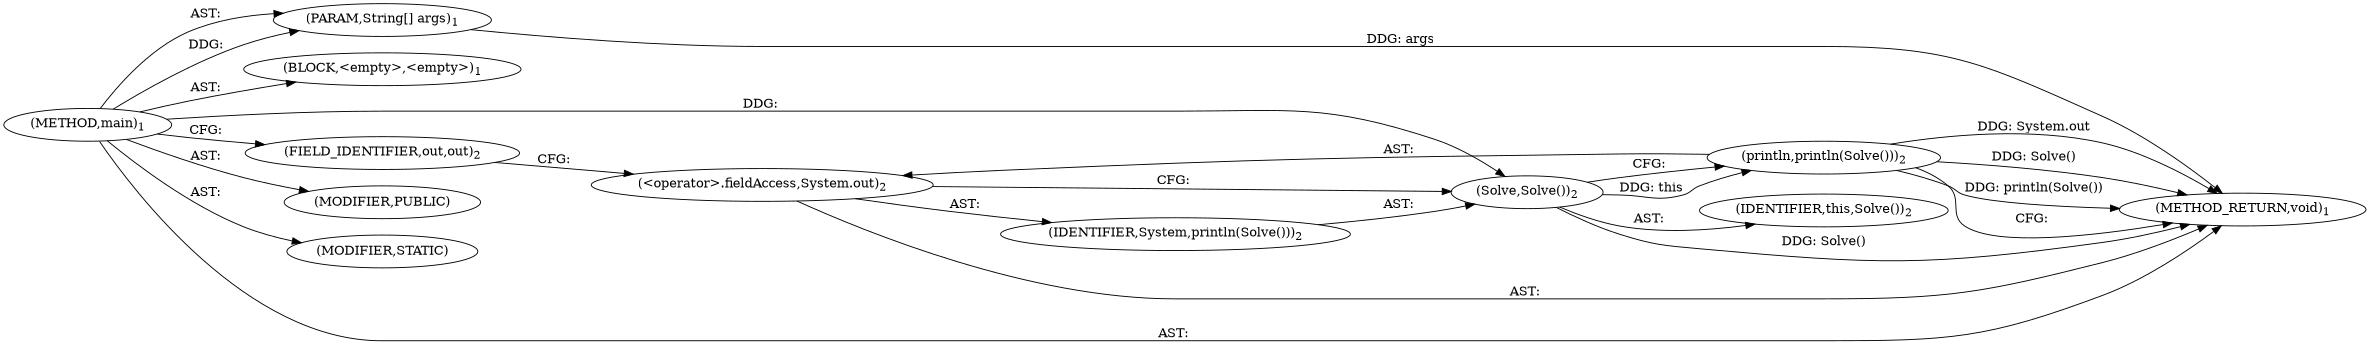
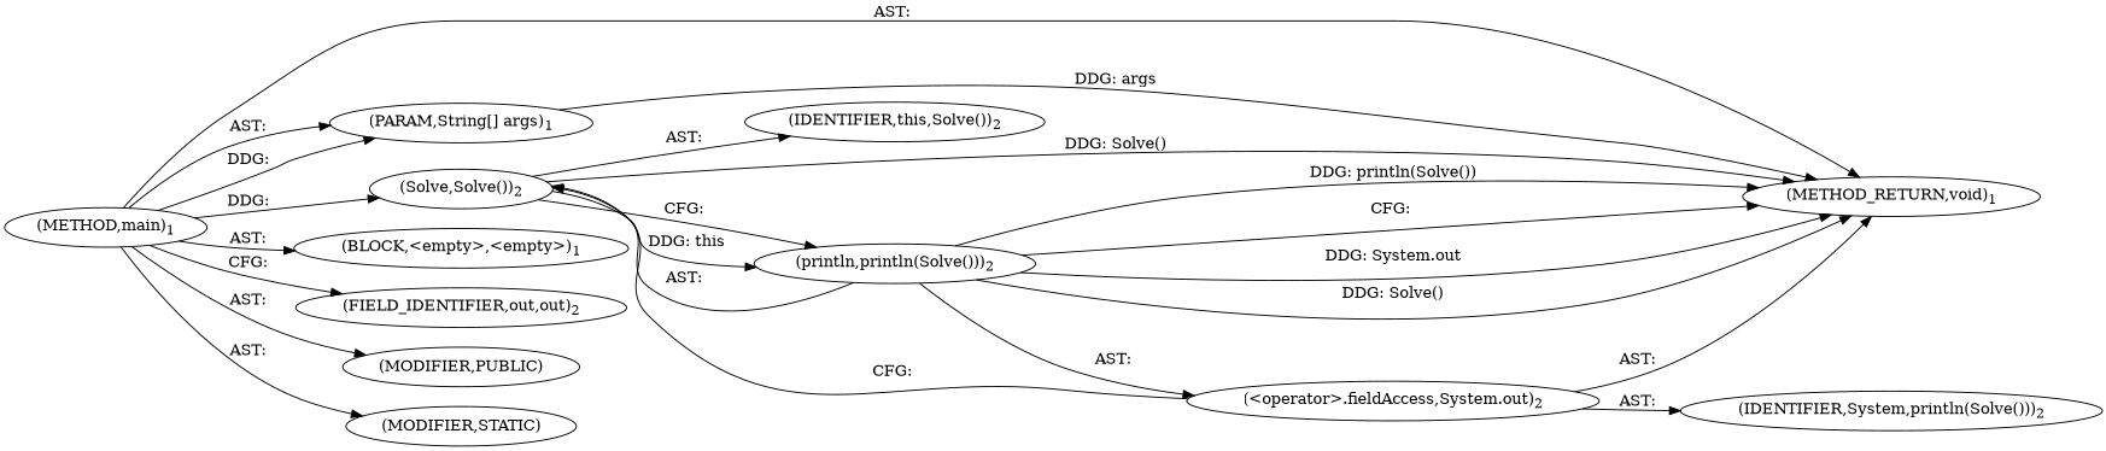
  digraph {
    rankdir=LR
    n1 [label=<(METHOD,main)<SUB>1</SUB>>]
    n2 [label=<(PARAM,String[] args)<SUB>1</SUB>>]
    n3 [label=<(BLOCK,&lt;empty&gt;,&lt;empty&gt;)<SUB>1</SUB>>]
    n4 [label=<(FIELD_IDENTIFIER,out,out)<SUB>2</SUB>>]
    n5 [label=<(Solve,Solve())<SUB>2</SUB>>]
    n6 [label=<(MODIFIER,PUBLIC)>]
    n7 [label=<(MODIFIER,STATIC)>]
    n8 [label=<(METHOD_RETURN,void)<SUB>1</SUB>>]
    n9 [label=<(&lt;operator&gt;.fieldAccess,System.out)<SUB>2</SUB>>]
    n10 [label=<(println,println(Solve()))<SUB>2</SUB>>]
    n11 [label=<(IDENTIFIER,this,Solve())<SUB>2</SUB>>]
    n12 [label=<(IDENTIFIER,System,println(Solve()))<SUB>2</SUB>>]
    n1 -> n2 [label="AST: "]
    n1 -> n2 [label="DDG: "]
    n1 -> n3 [label="AST: "]
    n1 -> n4 [label="CFG: "]
    n1 -> n5 [label="DDG: "]
    n1 -> n6 [label="AST: "]
    n1 -> n7 [label="AST: "]
    n1 -> n8 [label="AST: "]
    n2 -> n8 [label="DDG: args"]
-   n4 -> n9 [label="CFG: "]
    n5 -> n8 [label="DDG: Solve()"]
    n5 -> n10 [label="CFG: "]
    n5 -> n10 [label="DDG: this"]
    n5 -> n11 [label="AST: "]
    n9 -> n5 [label="CFG: "]
    n9 -> n8 [label="AST: "]
    n9 -> n12 [label="AST: "]
-   n12 -> n5 [label="AST: "]
+   n10 -> n5 [label="AST: "]
    n10 -> n8 [label="CFG: "]
    n10 -> n8 [label="DDG: System.out"]
    n10 -> n8 [label="DDG: Solve()"]
    n10 -> n8 [label="DDG: println(Solve())"]
    n10 -> n9 [label="AST: "]
  }
